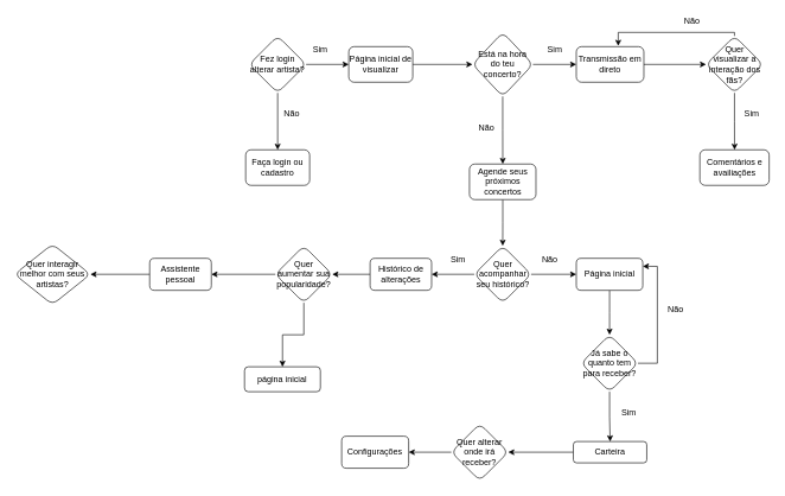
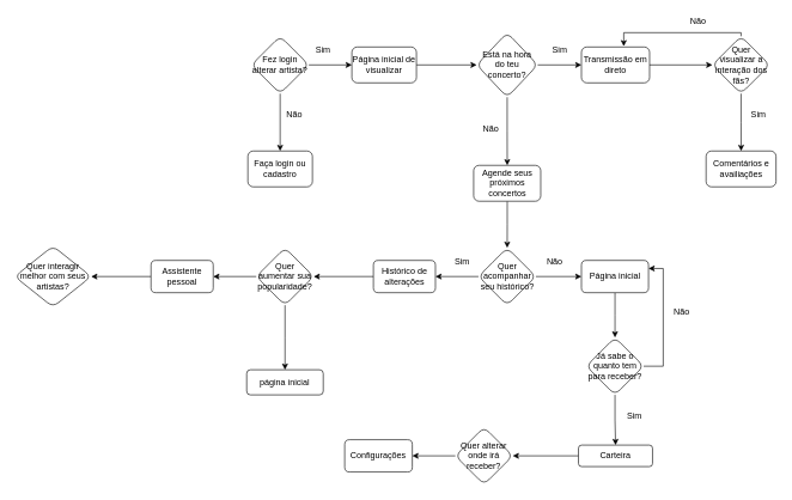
  <mxCell id="0" />
  <mxCell id="1" parent="0" />
  <mxCell id="2" value="" style="edgeStyle=orthogonalEdgeStyle;rounded=0;orthogonalLoop=1;jettySize=auto;html=1;" edge="1" parent="1" source="4" target="6"><mxGeometry relative="1" as="geometry" /></mxCell>
  <mxCell id="3" value="" style="edgeStyle=orthogonalEdgeStyle;rounded=0;orthogonalLoop=1;jettySize=auto;html=1;" edge="1" parent="1" source="4" target="16"><mxGeometry relative="1" as="geometry" /></mxCell>
  <mxCell id="4" value="Fez login alterar artista?" style="rhombus;whiteSpace=wrap;html=1;rounded=1;" vertex="1" parent="1"><mxGeometry x="350" y="50" width="80" height="80" as="geometry" /></mxCell>
  <mxCell id="5" value="" style="edgeStyle=orthogonalEdgeStyle;rounded=0;orthogonalLoop=1;jettySize=auto;html=1;" edge="1" parent="1" source="6" target="9"><mxGeometry relative="1" as="geometry" /></mxCell>
  <mxCell id="6" value="Página inicial de visualizar" style="whiteSpace=wrap;html=1;rounded=1;" vertex="1" parent="1"><mxGeometry x="490" y="65" width="90" height="50" as="geometry" /></mxCell>
  <mxCell id="7" value="" style="edgeStyle=orthogonalEdgeStyle;rounded=0;orthogonalLoop=1;jettySize=auto;html=1;" edge="1" parent="1" source="9" target="11"><mxGeometry relative="1" as="geometry" /></mxCell>
  <mxCell id="8" value="" style="edgeStyle=orthogonalEdgeStyle;rounded=0;orthogonalLoop=1;jettySize=auto;html=1;" edge="1" parent="1" source="9" target="15"><mxGeometry relative="1" as="geometry" /></mxCell>
  <mxCell id="9" value="Está na hora do teu concerto?" style="rhombus;whiteSpace=wrap;html=1;rounded=1;" vertex="1" parent="1"><mxGeometry x="664" y="45" width="85" height="90" as="geometry" /></mxCell>
  <mxCell id="10" value="" style="edgeStyle=orthogonalEdgeStyle;rounded=0;orthogonalLoop=1;jettySize=auto;html=1;" edge="1" parent="1" source="11" target="28"><mxGeometry relative="1" as="geometry" /></mxCell>
  <mxCell id="11" value="Transmissão em direto" style="whiteSpace=wrap;html=1;rounded=1;" vertex="1" parent="1"><mxGeometry x="810" y="65" width="95" height="50" as="geometry" /></mxCell>
  <mxCell id="12" value="Sim" style="text;html=1;strokeColor=none;fillColor=none;align=center;verticalAlign=middle;whiteSpace=wrap;rounded=0;" vertex="1" parent="1"><mxGeometry x="430" y="60" width="40" height="20" as="geometry" /></mxCell>
  <mxCell id="13" value="Sim" style="text;html=1;strokeColor=none;fillColor=none;align=center;verticalAlign=middle;whiteSpace=wrap;rounded=0;" vertex="1" parent="1"><mxGeometry x="760" y="60" width="40" height="20" as="geometry" /></mxCell>
  <mxCell id="14" value="" style="edgeStyle=orthogonalEdgeStyle;rounded=0;orthogonalLoop=1;jettySize=auto;html=1;" edge="1" parent="1" source="15" target="21"><mxGeometry relative="1" as="geometry" /></mxCell>
  <mxCell id="15" value="Agende seus próximos concertos" style="whiteSpace=wrap;html=1;rounded=1;" vertex="1" parent="1"><mxGeometry x="659.75" y="230" width="93.5" height="50" as="geometry" /></mxCell>
  <mxCell id="16" value="Faça login ou cadastro" style="whiteSpace=wrap;html=1;rounded=1;" vertex="1" parent="1"><mxGeometry x="345" y="210" width="90" height="50" as="geometry" /></mxCell>
  <mxCell id="17" value="Não" style="text;html=1;strokeColor=none;fillColor=none;align=center;verticalAlign=middle;whiteSpace=wrap;rounded=0;" vertex="1" parent="1"><mxGeometry x="390" y="150" width="40" height="20" as="geometry" /></mxCell>
  <mxCell id="18" value="Não" style="text;html=1;strokeColor=none;fillColor=none;align=center;verticalAlign=middle;whiteSpace=wrap;rounded=0;" vertex="1" parent="1"><mxGeometry x="664" y="170" width="40" height="20" as="geometry" /></mxCell>
  <mxCell id="19" value="" style="edgeStyle=orthogonalEdgeStyle;rounded=0;orthogonalLoop=1;jettySize=auto;html=1;" edge="1" parent="1" source="21" target="23"><mxGeometry relative="1" as="geometry" /></mxCell>
  <mxCell id="20" value="" style="edgeStyle=orthogonalEdgeStyle;rounded=0;orthogonalLoop=1;jettySize=auto;html=1;" edge="1" parent="1" source="21" target="25"><mxGeometry relative="1" as="geometry" /></mxCell>
  <mxCell id="21" value="Quer acompanhar seu histórico?" style="rhombus;whiteSpace=wrap;html=1;rounded=1;" vertex="1" parent="1"><mxGeometry x="666.5" y="345" width="80" height="80" as="geometry" /></mxCell>
  <mxCell id="22" value="" style="edgeStyle=orthogonalEdgeStyle;rounded=0;orthogonalLoop=1;jettySize=auto;html=1;" edge="1" parent="1" source="23" target="46"><mxGeometry relative="1" as="geometry" /></mxCell>
  <mxCell id="23" value="Histórico de alterações" style="whiteSpace=wrap;html=1;rounded=1;" vertex="1" parent="1"><mxGeometry x="520" y="362.5" width="86.5" height="45" as="geometry" /></mxCell>
  <mxCell id="24" value="" style="edgeStyle=orthogonalEdgeStyle;rounded=0;orthogonalLoop=1;jettySize=auto;html=1;" edge="1" parent="1" source="25" target="36"><mxGeometry relative="1" as="geometry" /></mxCell>
  <mxCell id="25" value="Página inicial" style="whiteSpace=wrap;html=1;rounded=1;" vertex="1" parent="1"><mxGeometry x="810" y="362.5" width="93.5" height="45" as="geometry" /></mxCell>
  <mxCell id="26" value="" style="edgeStyle=orthogonalEdgeStyle;rounded=0;orthogonalLoop=1;jettySize=auto;html=1;" edge="1" parent="1" source="28" target="29"><mxGeometry relative="1" as="geometry" /></mxCell>
  <mxCell id="27" style="edgeStyle=orthogonalEdgeStyle;rounded=0;orthogonalLoop=1;jettySize=auto;html=1;entryX=0.621;entryY=-0.02;entryDx=0;entryDy=0;entryPerimeter=0;" edge="1" parent="1" source="28" target="11"><mxGeometry relative="1" as="geometry"><Array as="points"><mxPoint x="1033" y="45" /><mxPoint x="869" y="45" /></Array></mxGeometry></mxCell>
  <mxCell id="28" value="Quer visualizar a interação dos fãs?" style="rhombus;whiteSpace=wrap;html=1;rounded=1;" vertex="1" parent="1"><mxGeometry x="992.5" y="50" width="80" height="80" as="geometry" /></mxCell>
  <mxCell id="29" value="Comentários e availiações" style="whiteSpace=wrap;html=1;rounded=1;" vertex="1" parent="1"><mxGeometry x="983.75" y="210" width="97.5" height="50" as="geometry" /></mxCell>
  <mxCell id="30" value="Sim" style="text;html=1;strokeColor=none;fillColor=none;align=center;verticalAlign=middle;whiteSpace=wrap;rounded=0;" vertex="1" parent="1"><mxGeometry x="1037" y="150" width="40" height="20" as="geometry" /></mxCell>
  <mxCell id="31" value="Sim" style="text;html=1;strokeColor=none;fillColor=none;align=center;verticalAlign=middle;whiteSpace=wrap;rounded=0;" vertex="1" parent="1"><mxGeometry x="624" y="355" width="40" height="20" as="geometry" /></mxCell>
  <mxCell id="32" value="Não" style="text;html=1;strokeColor=none;fillColor=none;align=center;verticalAlign=middle;whiteSpace=wrap;rounded=0;" vertex="1" parent="1"><mxGeometry x="753.25" y="355" width="40" height="20" as="geometry" /></mxCell>
  <mxCell id="33" value="Não" style="text;html=1;strokeColor=none;fillColor=none;align=center;verticalAlign=middle;whiteSpace=wrap;rounded=0;" vertex="1" parent="1"><mxGeometry x="952.5" y="20" width="40" height="20" as="geometry" /></mxCell>
  <mxCell id="34" value="" style="edgeStyle=orthogonalEdgeStyle;rounded=0;orthogonalLoop=1;jettySize=auto;html=1;" edge="1" parent="1" source="36" target="38"><mxGeometry relative="1" as="geometry" /></mxCell>
  <mxCell id="35" style="edgeStyle=orthogonalEdgeStyle;rounded=0;orthogonalLoop=1;jettySize=auto;html=1;entryX=1;entryY=0.25;entryDx=0;entryDy=0;" edge="1" parent="1" source="36" target="25"><mxGeometry relative="1" as="geometry"><Array as="points"><mxPoint x="924" y="510" /><mxPoint x="924" y="374" /></Array></mxGeometry></mxCell>
  <mxCell id="36" value="Já sabe o quanto tem para receber?" style="rhombus;whiteSpace=wrap;html=1;rounded=1;" vertex="1" parent="1"><mxGeometry x="816.75" y="470" width="80" height="80" as="geometry" /></mxCell>
  <mxCell id="37" value="" style="edgeStyle=orthogonalEdgeStyle;rounded=0;orthogonalLoop=1;jettySize=auto;html=1;" edge="1" parent="1" source="38" target="42"><mxGeometry relative="1" as="geometry" /></mxCell>
  <mxCell id="38" value="Carteira" style="whiteSpace=wrap;html=1;rounded=1;" vertex="1" parent="1"><mxGeometry x="805.87" y="620" width="103.25" height="30" as="geometry" /></mxCell>
  <mxCell id="39" value="Não" style="text;html=1;strokeColor=none;fillColor=none;align=center;verticalAlign=middle;whiteSpace=wrap;rounded=0;" vertex="1" parent="1"><mxGeometry x="930" y="425" width="40" height="20" as="geometry" /></mxCell>
  <mxCell id="40" value="Sim" style="text;html=1;strokeColor=none;fillColor=none;align=center;verticalAlign=middle;whiteSpace=wrap;rounded=0;" vertex="1" parent="1"><mxGeometry x="863.5" y="570" width="40" height="20" as="geometry" /></mxCell>
  <mxCell id="41" value="" style="edgeStyle=orthogonalEdgeStyle;rounded=0;orthogonalLoop=1;jettySize=auto;html=1;" edge="1" parent="1" source="42" target="43"><mxGeometry relative="1" as="geometry" /></mxCell>
  <mxCell id="42" value="Quer alterar onde irá receber?" style="rhombus;whiteSpace=wrap;html=1;rounded=1;" vertex="1" parent="1"><mxGeometry x="634.245" y="595" width="80" height="80" as="geometry" /></mxCell>
  <mxCell id="43" value="Configurações" style="whiteSpace=wrap;html=1;rounded=1;" vertex="1" parent="1"><mxGeometry x="480" y="612.5" width="94.25" height="45" as="geometry" /></mxCell>
  <mxCell id="44" value="" style="edgeStyle=orthogonalEdgeStyle;rounded=0;orthogonalLoop=1;jettySize=auto;html=1;" edge="1" parent="1" source="46" target="48"><mxGeometry relative="1" as="geometry" /></mxCell>
  <mxCell id="45" value="" style="edgeStyle=orthogonalEdgeStyle;rounded=0;orthogonalLoop=1;jettySize=auto;html=1;" edge="1" parent="1" source="46" target="49"><mxGeometry relative="1" as="geometry" /></mxCell>
- <mxCell id="46" value="Quer aumentar sua popularidade?" style="rhombus;whiteSpace=wrap;html=1;rounded=1;" vertex="1" parent="1"><mxGeometry x="386.75" y="345" width="80" height="80" as="geometry" /></mxCell>
+ <mxCell id="46" value="Quer aumentar sua popularidade?" style="rhombus;whiteSpace=wrap;html=1;rounded=1;" vertex="1" parent="1"><mxGeometry x="356.75" y="345" width="80" height="80" as="geometry" /></mxCell>
  <mxCell id="47" value="" style="edgeStyle=orthogonalEdgeStyle;rounded=0;orthogonalLoop=1;jettySize=auto;html=1;" edge="1" parent="1" source="48" target="50"><mxGeometry relative="1" as="geometry" /></mxCell>
  <mxCell id="48" value="Assistente pessoal" style="whiteSpace=wrap;html=1;rounded=1;" vertex="1" parent="1"><mxGeometry x="210" y="362.5" width="86.75" height="45" as="geometry" /></mxCell>
  <mxCell id="49" value="página inicial" style="whiteSpace=wrap;html=1;rounded=1;" vertex="1" parent="1"><mxGeometry x="343.38" y="515" width="106.75" height="35" as="geometry" /></mxCell>
  <mxCell id="50" value="Quer interagir melhor com seus artistas?" style="rhombus;whiteSpace=wrap;html=1;rounded=1;" vertex="1" parent="1"><mxGeometry x="20" y="342.5" width="106.63" height="85" as="geometry" /></mxCell>
